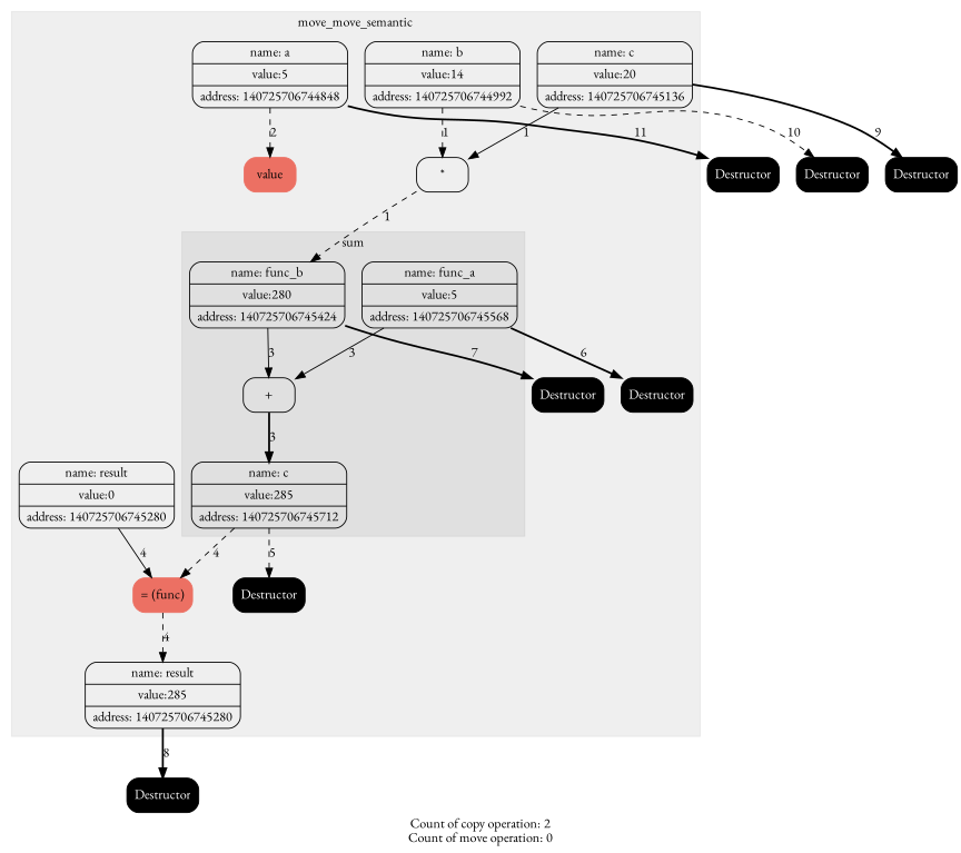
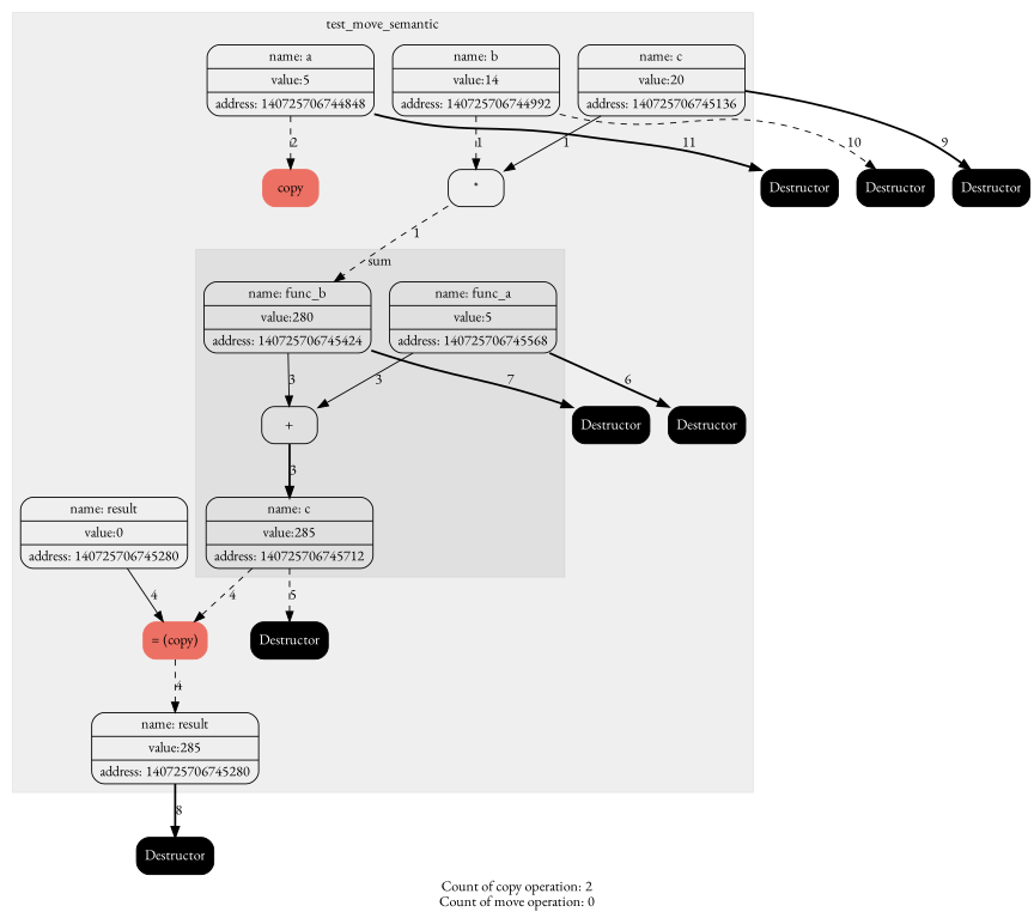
  digraph {
    fontname="EB Garamond"
    label="Count of copy operation: 2\nCount of move operation: 0"
    trankdir=HR
    node [fontname="EB Garamond" shape=Mrecord]
    edge [fontname="EB Garamond" style=dashed]
    n1 [label="{ {name: func_b} | {value:280} | {address: 140725706745424}} "]
    n2 [label="+"]
    n3 [label="{ {name: func_a} | {value:5} | {address: 140725706745568}} "]
    n4 [label="{ {name: c} | {value:285} | {address: 140725706745712}} "]
    n5 [label="{ {name: a} | {value:5} | {address: 140725706744848}} "]
-   n6 [color="#EC7063" label=value style=filled]
+   n6 [color="#EC7063" label=copy style=filled]
    n7 [label="{ {name: b} | {value:14} | {address: 140725706744992}} "]
    n8 [label="*"]
    n9 [label="{ {name: c} | {value:20} | {address: 140725706745136}} "]
    n10 [label="{ {name: result} | {value:0} | {address: 140725706745280}} "]
-   n11 [color="#EC7063" label="= (func)" style=filled]
+   n11 [color="#EC7063" label="= (copy)" style=filled]
    n12 [color=black fontcolor=white label=Destructor style=filled]
    n13 [color=black fontcolor=white label=Destructor style=filled]
    n14 [color=black fontcolor=white label=Destructor style=filled]
    n15 [label="{ {name: result} | {value:285} | {address: 140725706745280}} "]
    n16 [color=black fontcolor=white label=Destructor style=filled]
    n17 [color=black fontcolor=white label=Destructor style=filled]
    n18 [color=black fontcolor=white label=Destructor style=filled]
    n19 [color=black fontcolor=white label=Destructor style=filled]
    subgraph cluster_1 {
      color="#00000010"
-     label=move_move_semantic
+     label=test_move_semantic
      style=filled
      n5
      n6
      n7
      n8
      n9
      n10
      n11
      n12
      n13
      n14
      n15
      subgraph cluster_2 {
        color="#00000010"
        label=sum
        style=filled
        n1
        n2
        n3
        n4
      }
    }
    n1 -> n2 [label=3 style=solid]
    n1 -> n12 [label=7 style=bold]
    n2 -> n4 [label=3 style=bold]
    n3 -> n2 [label=3 style=solid]
    n3 -> n13 [label=6 style=bold]
    n4 -> n11 [label=4]
    n4 -> n14 [label=5]
    n5 -> n6 [label=2]
    n5 -> n16 [label=11 style=bold]
    n7 -> n8 [label=1]
    n7 -> n17 [label=10]
    n8 -> n1 [label=1]
    n9 -> n8 [label=1 style=solid]
    n9 -> n18 [label=9 style=bold]
    n10 -> n11 [label=4 style=solid]
    n11 -> n15 [label=4]
    n15 -> n19 [label=8 style=bold]
  }
